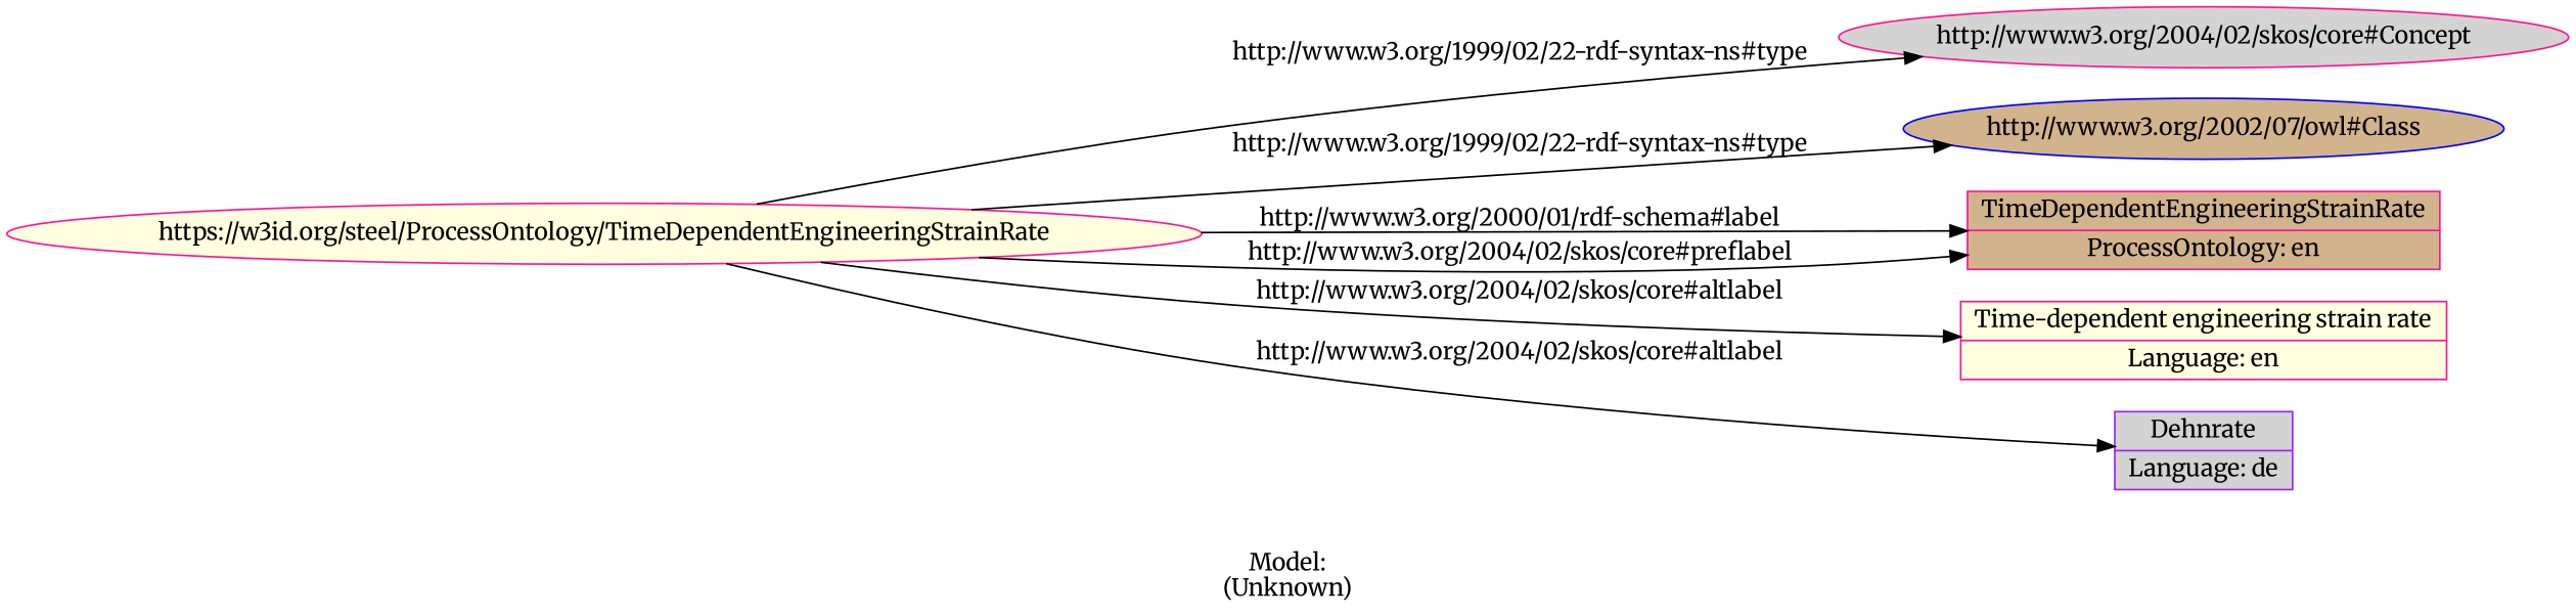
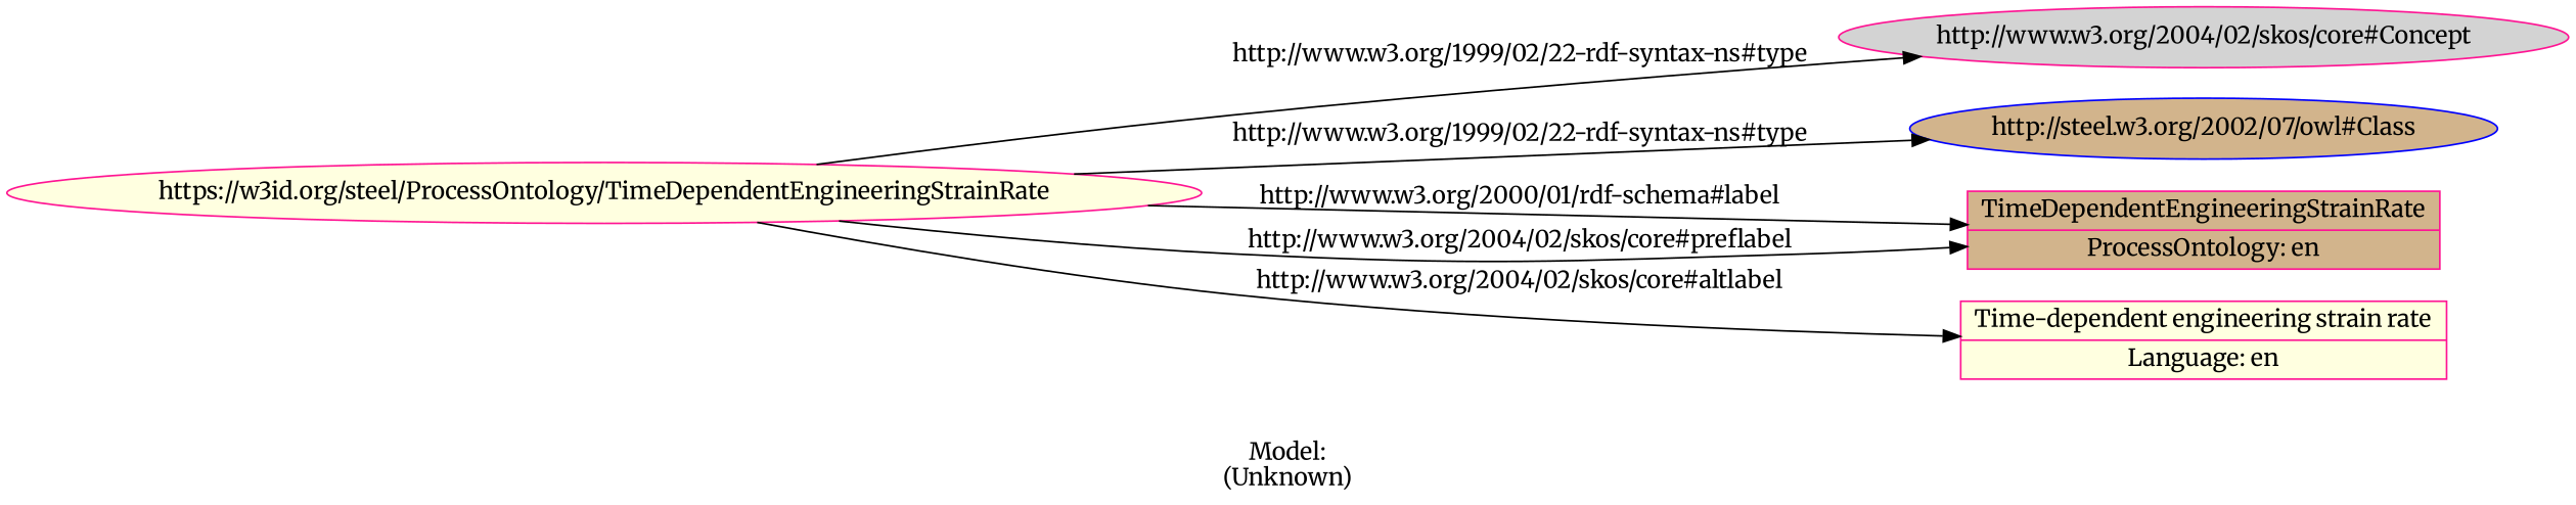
  digraph {
    fontname=Merriweather
    label="\n\nModel:\n(Unknown)"
    rankdir=LR
    node [color=deeppink fillcolor=lightyellow fontname=Merriweather shape=ellipse style=filled]
    edge [fontname=Merriweather]
    n1 [label="https://w3id.org/steel/ProcessOntology/TimeDependentEngineeringStrainRate"]
    n2 [fillcolor=lightgrey label="http://www.w3.org/2004/02/skos/core#Concept"]
-   n3 [color=blue fillcolor=tan label="http://www.w3.org/2002/07/owl#Class"]
+   n3 [color=blue fillcolor=tan label="http://steel.w3.org/2002/07/owl#Class"]
    n4 [fillcolor=tan label="TimeDependentEngineeringStrainRate|ProcessOntology: en" shape=record]
    n5 [label="Time-dependent engineering strain rate|Language: en" shape=record]
-   n6 [color=purple fillcolor=lightgrey label="Dehnrate|Language: de" shape=record]
    n1 -> n2 [label="http://www.w3.org/1999/02/22-rdf-syntax-ns#type"]
    n1 -> n3 [label="http://www.w3.org/1999/02/22-rdf-syntax-ns#type"]
    n1 -> n4 [label="http://www.w3.org/2000/01/rdf-schema#label"]
    n1 -> n4 [label="http://www.w3.org/2004/02/skos/core#preflabel"]
    n1 -> n5 [label="http://www.w3.org/2004/02/skos/core#altlabel"]
-   n1 -> n6 [label="http://www.w3.org/2004/02/skos/core#altlabel"]
  }
